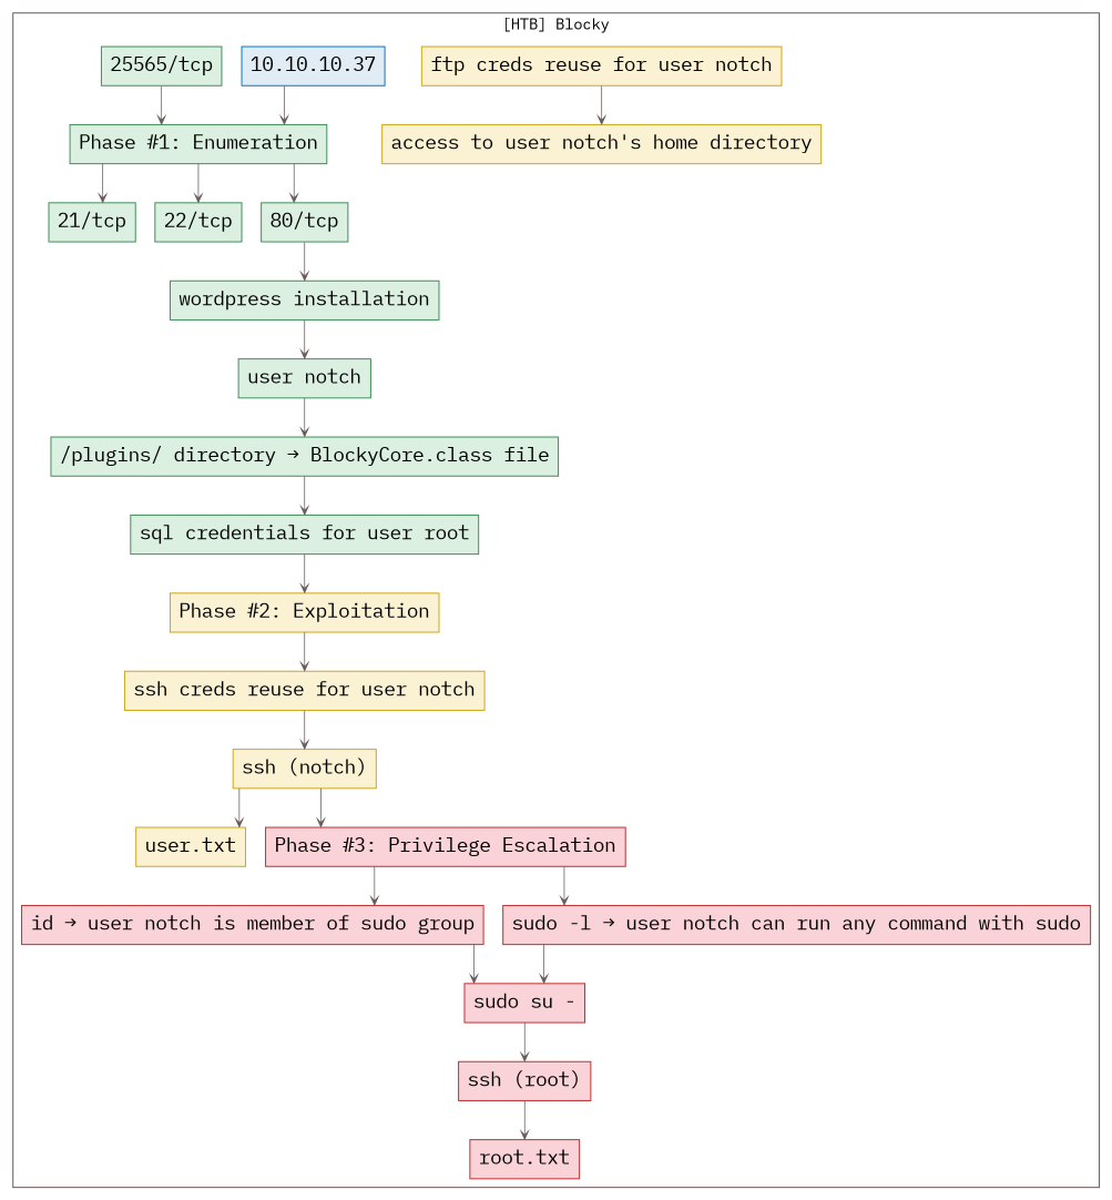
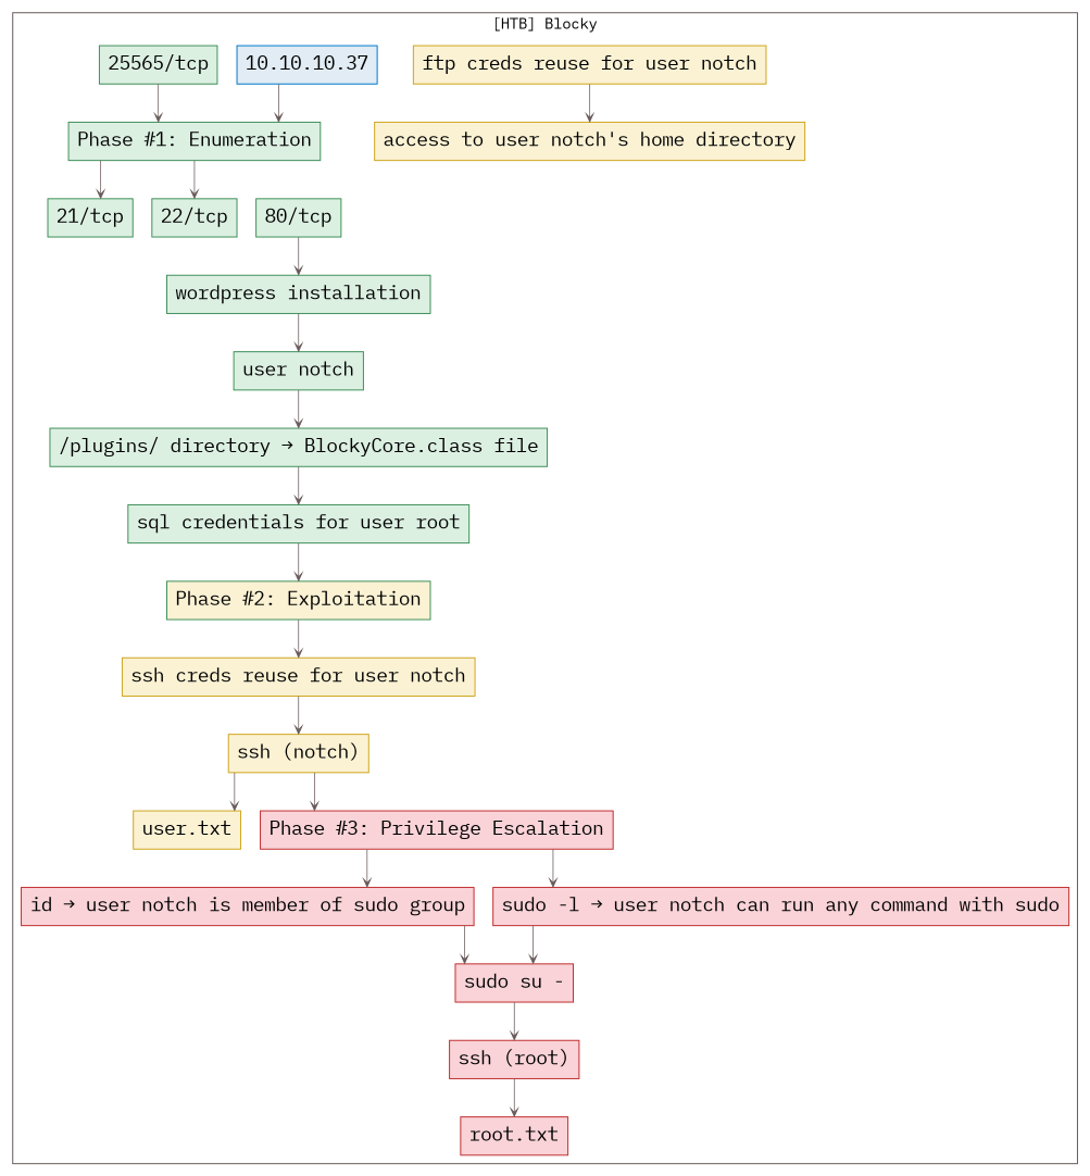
  digraph {
    bgcolor="#ffffff"
    fixedsize=true
    fontname="IBM Plex Mono"
    nodesdictep=1.0
    splines=ortho
    node [color="#3d8f58" fillcolor="#dcf0e2" fontname="IBM Plex Mono" fontsize=18 shape=box style="filled,solid"]
    edge [arrowhead=vee arrowsize=0.75 color="#665957" fontname="IBM Plex Mono" penwidth=0.75 style=solid]
    n1 [color="#0077cc" fillcolor="#e1ecf4" label="10.10.10.37" width=0.25]
    n2 [label="Phase #1: Enumeration" width=0.25]
    n3 [color="#cea51b" fillcolor="#fbf2d4" label="ftp creds reuse for user notch" width=0.25]
    n4 [color="#cea51b" fillcolor="#fbf2d4" label="access to user notch's home directory" width=0.25]
    n5 [color="#cea51b" fillcolor="#fbf2d4" label="ssh creds reuse for user notch" width=0.25]
    n6 [color="#cea51b" fillcolor="#fbf2d4" label="ssh (notch)" width=0.25]
    n7 [color="#cea51b" fillcolor="#fbf2d4" label="user.txt" width=0.25]
    n8 [color="#c02d2e" fillcolor="#f9d3d7" label="Phase #3: Privilege Escalation" width=0.25]
    n9 [color="#c02d2e" fillcolor="#f9d3d7" label="id → user notch is member of sudo group" width=0.25]
    n10 [color="#c02d2e" fillcolor="#f9d3d7" label="sudo -l → user notch can run any command with sudo" width=0.25]
    n11 [color="#c02d2e" fillcolor="#f9d3d7" label="sudo su -" width=0.25]
    n12 [color="#c02d2e" fillcolor="#f9d3d7" label="ssh (root)" width=0.25]
    n13 [color="#c02d2e" fillcolor="#f9d3d7" label="root.txt" width=0.25]
    n14 [label="25565/tcp" width=0.25]
    n15 [label="21/tcp" width=0.25]
    n16 [label="22/tcp" width=0.25]
    n17 [label="80/tcp" width=0.25]
    n18 [label="wordpress installation" width=0.25]
    n19 [label="user notch" width=0.25]
    n20 [label="/plugins/ directory → BlockyCore.class file" width=0.25]
    n21 [label="sql credentials for user root" width=0.25]
-   n22 [color="#cea51b" fillcolor="#fbf2d4" label="Phase #2: Exploitation" width=0.25]
+   n22 [fillcolor="#fbf2d4" label="Phase #2: Exploitation" width=0.25]
    subgraph cluster_1 {
      color="#665957"
      label="[HTB] Blocky"
      n1
      n2
      n3
      n4
      n5
      n6
      n7
      n8
      n9
      n10
      n11
      n12
      n13
      n14
      n15
      n16
      n17
      n18
      n19
      n20
      n21
      n22
    }
    n1 -> n2
    n2 -> n15
    n2 -> n16
-   n2 -> n17
    n3 -> n4
    n5 -> n6
    n6 -> n7
    n6 -> n8
    n8 -> n9
    n8 -> n10
    n9 -> n11
    n10 -> n11
    n11 -> n12
    n12 -> n13
    n14 -> n2
    n17 -> n18
    n18 -> n19
    n19 -> n20
    n20 -> n21
    n21 -> n22
    n22 -> n5
  }
